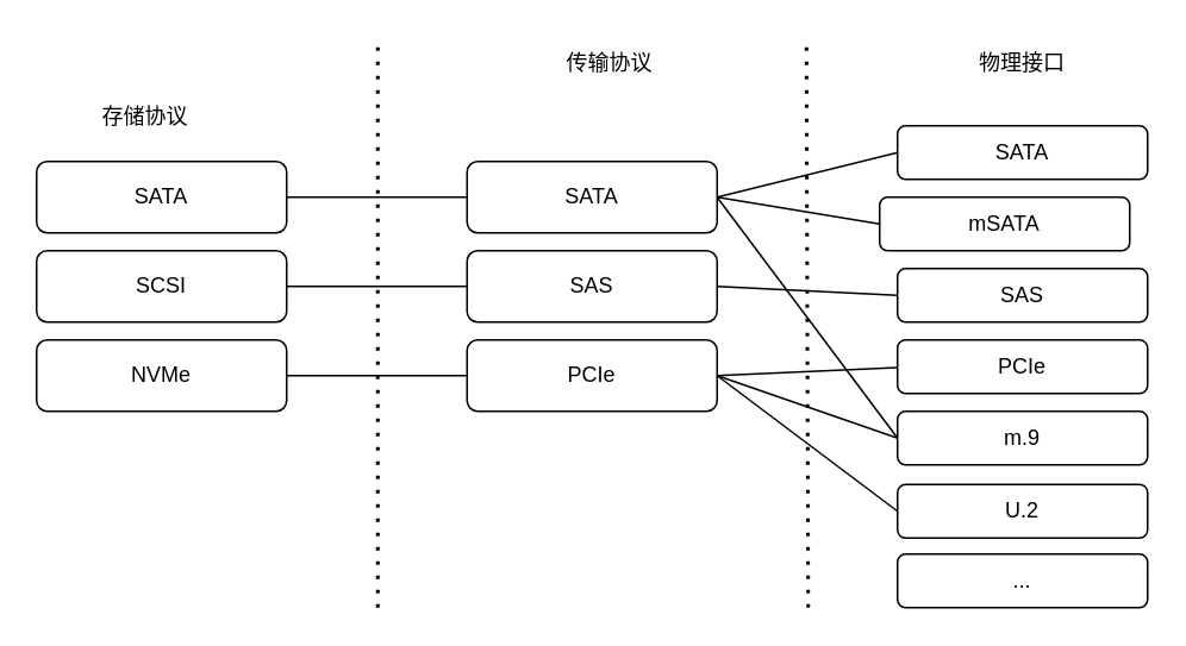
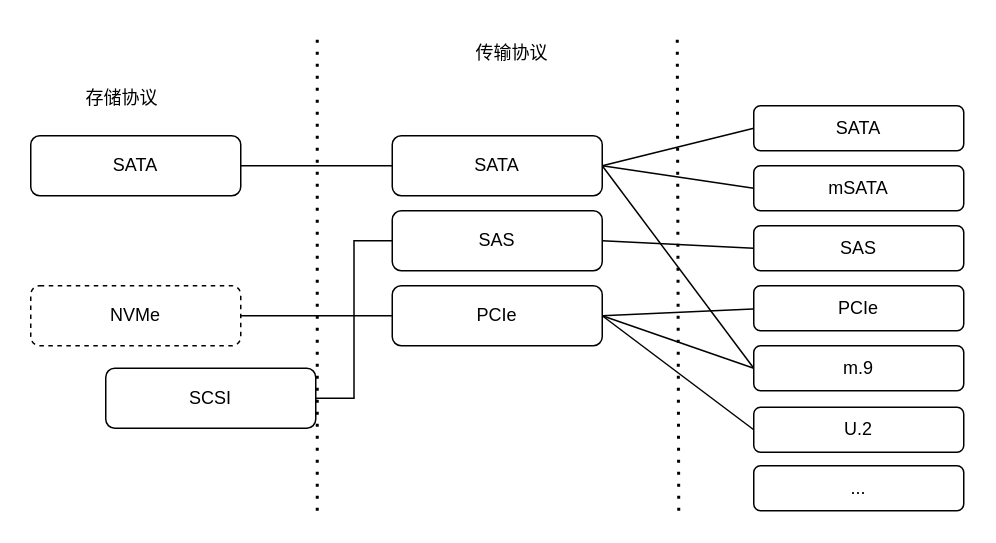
  <mxCell id="0" />
  <mxCell id="1" parent="0" />
  <mxCell id="2" style="rounded=0;orthogonalLoop=1;jettySize=auto;html=1;exitX=1;exitY=0.5;exitDx=0;exitDy=0;entryX=0.064;entryY=0.5;entryDx=0;entryDy=0;entryPerimeter=0;endArrow=none;endFill=0;" edge="1" parent="1" source="5" target="25"><mxGeometry relative="1" as="geometry" /></mxCell>
  <mxCell id="3" style="rounded=0;orthogonalLoop=1;jettySize=auto;html=1;exitX=1;exitY=0.5;exitDx=0;exitDy=0;entryX=0;entryY=0.5;entryDx=0;entryDy=0;endArrow=none;endFill=0;" edge="1" parent="1" source="5" target="21"><mxGeometry relative="1" as="geometry" /></mxCell>
  <mxCell id="4" style="rounded=0;orthogonalLoop=1;jettySize=auto;html=1;exitX=1;exitY=0.5;exitDx=0;exitDy=0;entryX=0;entryY=0.5;entryDx=0;entryDy=0;endArrow=none;endFill=0;" edge="1" parent="1" source="5" target="22"><mxGeometry relative="1" as="geometry" /></mxCell>
  <mxCell id="5" value="PCIe" style="rounded=1;whiteSpace=wrap;html=1;" vertex="1" parent="1"><mxGeometry x="261" y="190" width="140" height="40" as="geometry" /></mxCell>
  <mxCell id="6" value="" style="endArrow=none;dashed=1;html=1;dashPattern=1 3;strokeWidth=2;rounded=0;" edge="1" parent="1"><mxGeometry width="50" height="50" relative="1" as="geometry"><mxPoint x="211" y="340" as="sourcePoint" /><mxPoint x="211" y="20" as="targetPoint" /></mxGeometry></mxCell>
  <mxCell id="7" style="rounded=0;orthogonalLoop=1;jettySize=auto;html=1;exitX=1;exitY=0.5;exitDx=0;exitDy=0;entryX=0;entryY=0.5;entryDx=0;entryDy=0;endArrow=none;endFill=0;" edge="1" parent="1" source="10" target="29"><mxGeometry relative="1" as="geometry" /></mxCell>
  <mxCell id="8" style="rounded=0;orthogonalLoop=1;jettySize=auto;html=1;exitX=1;exitY=0.5;exitDx=0;exitDy=0;entryX=0;entryY=0.5;entryDx=0;entryDy=0;endArrow=none;endFill=0;" edge="1" parent="1" source="10" target="18"><mxGeometry relative="1" as="geometry" /></mxCell>
  <mxCell id="9" style="rounded=0;orthogonalLoop=1;jettySize=auto;html=1;exitX=1;exitY=0.5;exitDx=0;exitDy=0;entryX=0;entryY=0.5;entryDx=0;entryDy=0;endArrow=none;endFill=0;" edge="1" parent="1" source="10" target="21"><mxGeometry relative="1" as="geometry" /></mxCell>
  <mxCell id="10" value="SATA" style="rounded=1;whiteSpace=wrap;html=1;" vertex="1" parent="1"><mxGeometry x="261" y="90" width="140" height="40" as="geometry" /></mxCell>
  <mxCell id="11" style="rounded=0;orthogonalLoop=1;jettySize=auto;html=1;exitX=1;exitY=0.5;exitDx=0;exitDy=0;entryX=0;entryY=0.5;entryDx=0;entryDy=0;endArrow=none;endFill=0;" edge="1" parent="1" source="12" target="28"><mxGeometry relative="1" as="geometry" /></mxCell>
  <mxCell id="12" value="SAS" style="rounded=1;whiteSpace=wrap;html=1;" vertex="1" parent="1"><mxGeometry x="261" y="140" width="140" height="40" as="geometry" /></mxCell>
  <mxCell id="13" value="" style="endArrow=none;dashed=1;html=1;dashPattern=1 3;strokeWidth=2;rounded=0;" edge="1" parent="1"><mxGeometry width="50" height="50" relative="1" as="geometry"><mxPoint x="452" y="340" as="sourcePoint" /><mxPoint x="451" y="20" as="targetPoint" /></mxGeometry></mxCell>
  <mxCell id="14" style="edgeStyle=orthogonalEdgeStyle;rounded=0;orthogonalLoop=1;jettySize=auto;html=1;exitX=1;exitY=0.5;exitDx=0;exitDy=0;entryX=0;entryY=0.5;entryDx=0;entryDy=0;endArrow=none;endFill=0;" edge="1" parent="1" source="15" target="12"><mxGeometry relative="1" as="geometry" /></mxCell>
- <mxCell id="15" value="SCSI" style="rounded=1;whiteSpace=wrap;html=1;" vertex="1" parent="1"><mxGeometry x="20" y="140" width="140" height="40" as="geometry" /></mxCell>
+ <mxCell id="15" value="SCSI" style="rounded=1;whiteSpace=wrap;html=1;" vertex="1" parent="1"><mxGeometry x="70" y="245" width="140" height="40" as="geometry" /></mxCell>
  <mxCell id="16" style="edgeStyle=orthogonalEdgeStyle;rounded=0;orthogonalLoop=1;jettySize=auto;html=1;exitX=1;exitY=0.5;exitDx=0;exitDy=0;entryX=0;entryY=0.5;entryDx=0;entryDy=0;endArrow=none;endFill=0;" edge="1" parent="1" source="17" target="5"><mxGeometry relative="1" as="geometry" /></mxCell>
- <mxCell id="17" value="NVMe" style="rounded=1;whiteSpace=wrap;html=1;" vertex="1" parent="1"><mxGeometry x="20" y="190" width="140" height="40" as="geometry" /></mxCell>
- <mxCell id="18" value="mSATA" style="rounded=1;whiteSpace=wrap;html=1;" vertex="1" parent="1"><mxGeometry x="492" y="110" width="140" height="30" as="geometry" /></mxCell>
+ <mxCell id="17" value="NVMe" style="rounded=1;whiteSpace=wrap;html=1;dashed=1;" vertex="1" parent="1"><mxGeometry x="20" y="190" width="140" height="40" as="geometry" /></mxCell>
+ <mxCell id="18" value="mSATA" style="rounded=1;whiteSpace=wrap;html=1;" vertex="1" parent="1"><mxGeometry x="502" y="110" width="140" height="30" as="geometry" /></mxCell>
  <mxCell id="19" value="存储协议" style="text;html=1;strokeColor=none;fillColor=none;align=center;verticalAlign=middle;whiteSpace=wrap;rounded=0;" vertex="1" parent="1"><mxGeometry x="51" y="50" width="60" height="30" as="geometry" /></mxCell>
- <mxCell id="20" value="物理接口" style="text;html=1;strokeColor=none;fillColor=none;align=center;verticalAlign=middle;whiteSpace=wrap;rounded=0;" vertex="1" parent="1"><mxGeometry x="542" y="20" width="60" height="30" as="geometry" /></mxCell>
  <mxCell id="21" value="m.9" style="rounded=1;whiteSpace=wrap;html=1;" vertex="1" parent="1"><mxGeometry x="502" y="230" width="140" height="30" as="geometry" /></mxCell>
  <mxCell id="22" value="U.2" style="rounded=1;whiteSpace=wrap;html=1;" vertex="1" parent="1"><mxGeometry x="502" y="271" width="140" height="30" as="geometry" /></mxCell>
  <mxCell id="23" value="传输协议" style="text;html=1;strokeColor=none;fillColor=none;align=center;verticalAlign=middle;whiteSpace=wrap;rounded=0;" vertex="1" parent="1"><mxGeometry x="311" y="20" width="60" height="30" as="geometry" /></mxCell>
  <mxCell id="24" value="..." style="rounded=1;whiteSpace=wrap;html=1;" vertex="1" parent="1"><mxGeometry x="502" y="310" width="140" height="30" as="geometry" /></mxCell>
  <mxCell id="25" value="PCIe" style="rounded=1;whiteSpace=wrap;html=1;" vertex="1" parent="1"><mxGeometry x="502" y="190" width="140" height="30" as="geometry" /></mxCell>
  <mxCell id="26" style="edgeStyle=orthogonalEdgeStyle;rounded=0;orthogonalLoop=1;jettySize=auto;html=1;exitX=1;exitY=0.5;exitDx=0;exitDy=0;entryX=0;entryY=0.5;entryDx=0;entryDy=0;endArrow=none;endFill=0;" edge="1" parent="1" source="27" target="10"><mxGeometry relative="1" as="geometry"><mxPoint x="191" y="110" as="sourcePoint" /></mxGeometry></mxCell>
  <mxCell id="27" value="SATA" style="rounded=1;whiteSpace=wrap;html=1;" vertex="1" parent="1"><mxGeometry x="20" y="90" width="140" height="40" as="geometry" /></mxCell>
  <mxCell id="28" value="SAS" style="rounded=1;whiteSpace=wrap;html=1;" vertex="1" parent="1"><mxGeometry x="502" y="150" width="140" height="30" as="geometry" /></mxCell>
  <mxCell id="29" value="SATA" style="rounded=1;whiteSpace=wrap;html=1;" vertex="1" parent="1"><mxGeometry x="502" y="70" width="140" height="30" as="geometry" /></mxCell>
